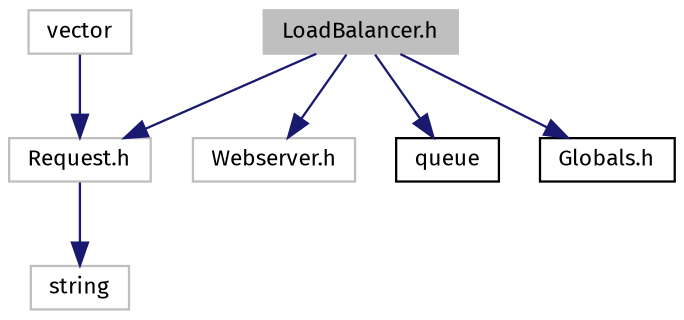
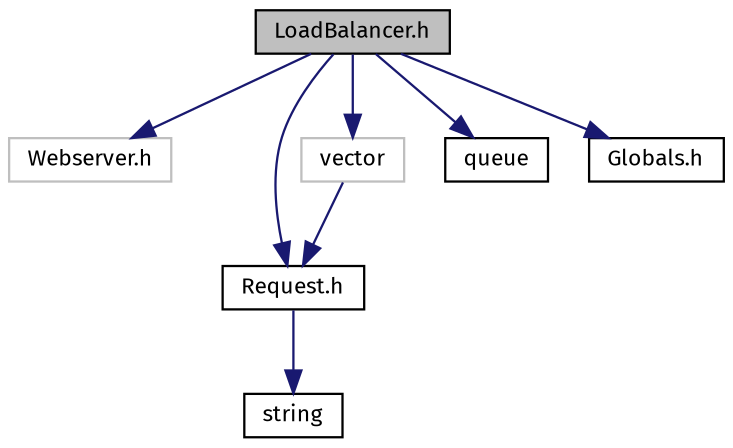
  digraph {
    fontname="Fira Sans"
    node [color=black fillcolor=white fontname="Fira Sans" fontsize=10 shape=record style=filled]
    edge [color=midnightblue fontname="Fira Sans" fontsize=10 labelfontname=Helvetica labelfontsize=10 style=solid]
-   n1 [color=grey75 fillcolor=grey75 fontcolor=black height=0.2 label="LoadBalancer.h" width=0.4]
+   n1 [fillcolor=grey75 fontcolor=black height=0.2 label="LoadBalancer.h" width=0.4]
    n2 [color=grey75 height=0.2 label="Webserver.h" width=0.4]
-   n3 [color=grey75 height=0.2 label="Request.h" width=0.4]
+   n3 [height=0.2 label="Request.h" width=0.4]
    n4 [color=grey75 height=0.2 label=vector width=0.4]
    n5 [height=0.2 label=queue width=0.4]
    n6 [height=0.2 label="Globals.h" width=0.4]
-   n7 [color=grey75 height=0.2 label=string width=0.4]
+   n7 [height=0.2 label=string width=0.4]
    n1 -> n2
    n1 -> n3
+   n1 -> n4
    n1 -> n5
    n1 -> n6
    n3 -> n7
    n4 -> n3
  }
